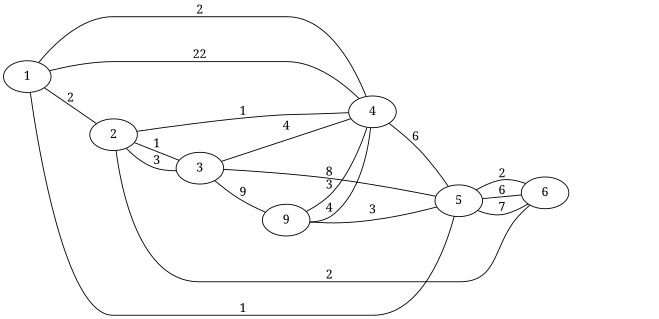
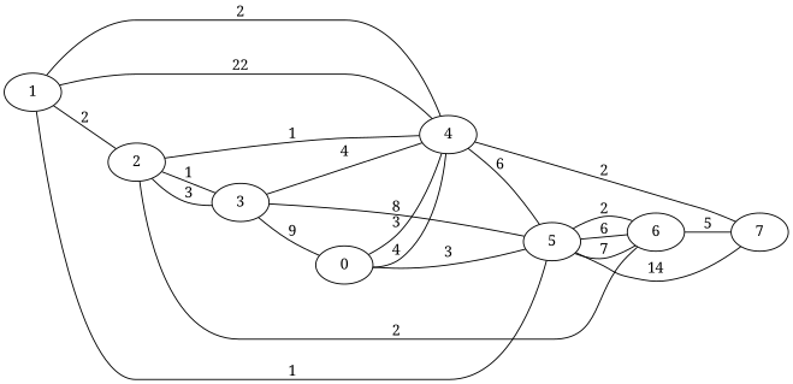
  graph {
    fontname="Noto Serif"
    rankdir=LR
    node [fontname="Noto Serif"]
    edge [fontname="Noto Serif"]
    1
    2
    4
    3
    6
    5
-   9
+   7
+   9 [label=0]
    1 -- 2 [label=2]
    1 -- 4 [label=2]
    1 -- 4 [label=22]
    2 -- 3 [label=3]
    2 -- 6 [label=2]
    4 -- 2 [label=1]
    4 -- 5 [label=6]
+   4 -- 7 [label=2]
    4 -- 9 [label=3]
    3 -- 2 [label=1]
    3 -- 4 [label=4]
    3 -- 5 [label=8]
    3 -- 9 [label=9]
    6 -- 5 [label=6]
+   6 -- 7 [label=5]
    5 -- 1 [label=1]
    5 -- 6 [label=7]
    5 -- 6 [label=2]
+   5 -- 7 [label=14]
    5 -- 9 [label=3]
    9 -- 4 [label=4]
  }
